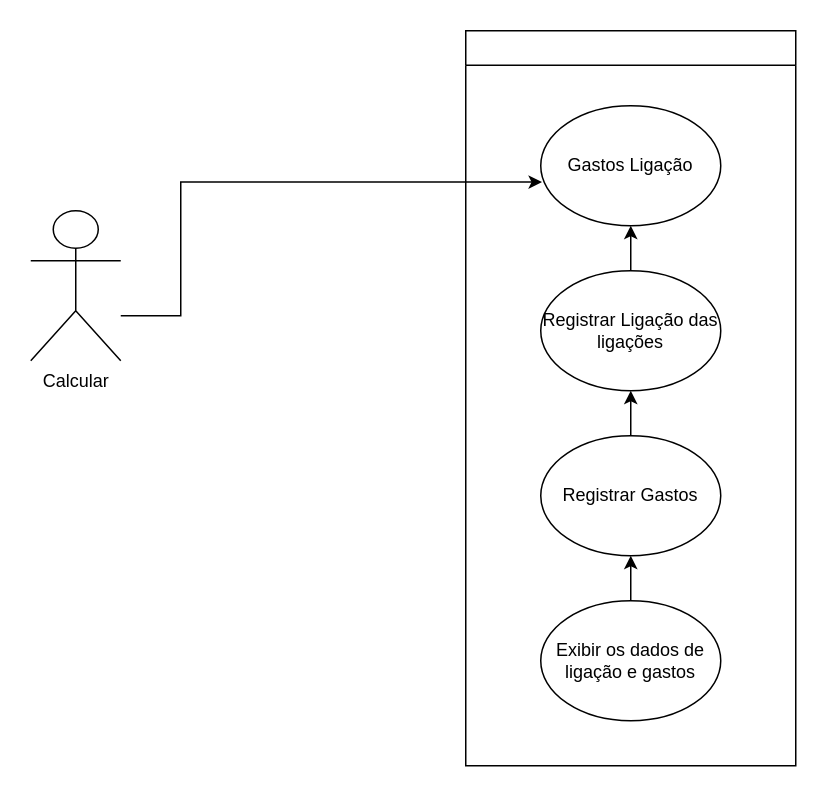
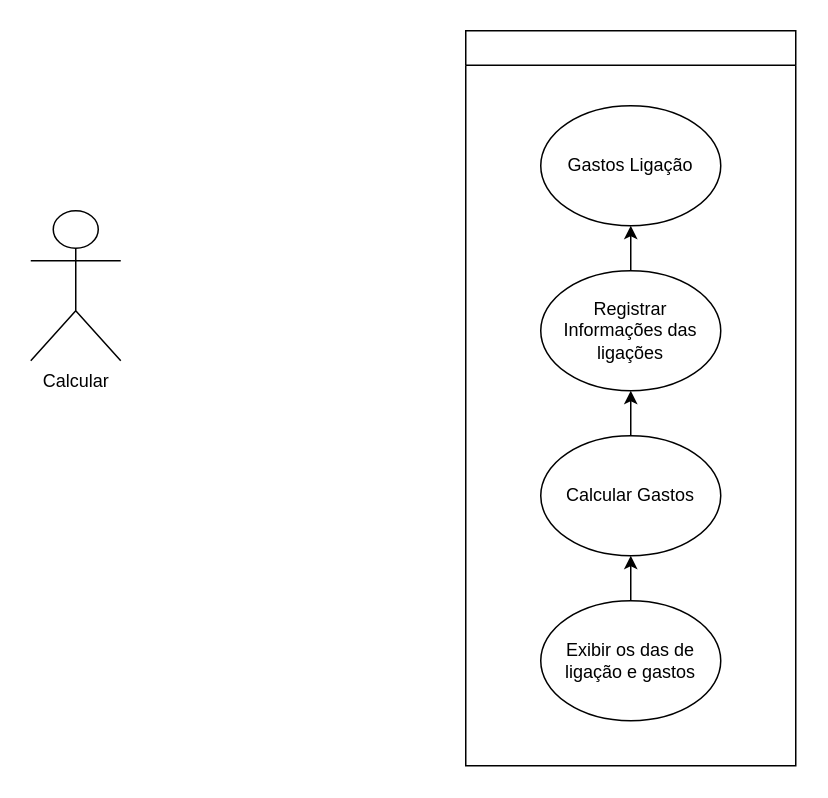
  <mxCell id="0" />
  <mxCell id="1" parent="0" />
- <mxCell id="2" value="" style="edgeStyle=orthogonalEdgeStyle;rounded=0;orthogonalLoop=1;jettySize=auto;html=1;entryX=0.007;entryY=0.636;entryDx=0;entryDy=0;entryPerimeter=0;" edge="1" parent="1" source="3" target="11"><mxGeometry relative="1" as="geometry"><Array as="points"><mxPoint x="120" y="210" /><mxPoint x="120" y="120" /><mxPoint x="361" y="120" /></Array></mxGeometry></mxCell>
  <mxCell id="3" value="Calcular" style="shape=umlActor;verticalLabelPosition=bottom;verticalAlign=top;html=1;outlineConnect=0;" vertex="1" parent="1"><mxGeometry x="20" y="140" width="60" height="100" as="geometry" /></mxCell>
  <mxCell id="4" value="" style="swimlane;whiteSpace=wrap;html=1;" vertex="1" parent="1"><mxGeometry x="310" y="20" width="220" height="490" as="geometry" /></mxCell>
  <mxCell id="5" value="" style="edgeStyle=orthogonalEdgeStyle;rounded=0;orthogonalLoop=1;jettySize=auto;html=1;" edge="1" parent="4" source="6" target="11"><mxGeometry relative="1" as="geometry"><mxPoint x="110" y="130" as="targetPoint" /></mxGeometry></mxCell>
- <mxCell id="6" value="Registrar Ligação das ligações" style="ellipse;whiteSpace=wrap;html=1;" vertex="1" parent="4"><mxGeometry x="50" y="160" width="120" height="80" as="geometry" /></mxCell>
+ <mxCell id="6" value="Registrar Informações das ligações" style="ellipse;whiteSpace=wrap;html=1;" vertex="1" parent="4"><mxGeometry x="50" y="160" width="120" height="80" as="geometry" /></mxCell>
  <mxCell id="7" value="" style="edgeStyle=orthogonalEdgeStyle;rounded=0;orthogonalLoop=1;jettySize=auto;html=1;" edge="1" parent="4" source="8" target="6"><mxGeometry relative="1" as="geometry" /></mxCell>
- <mxCell id="8" value="Registrar Gastos" style="ellipse;whiteSpace=wrap;html=1;" vertex="1" parent="4"><mxGeometry x="50" y="270" width="120" height="80" as="geometry" /></mxCell>
+ <mxCell id="8" value="Calcular Gastos" style="ellipse;whiteSpace=wrap;html=1;" vertex="1" parent="4"><mxGeometry x="50" y="270" width="120" height="80" as="geometry" /></mxCell>
  <mxCell id="9" value="" style="edgeStyle=orthogonalEdgeStyle;rounded=0;orthogonalLoop=1;jettySize=auto;html=1;" edge="1" parent="4" source="10" target="8"><mxGeometry relative="1" as="geometry" /></mxCell>
- <mxCell id="10" value="Exibir os dados de ligação e gastos" style="ellipse;whiteSpace=wrap;html=1;" vertex="1" parent="4"><mxGeometry x="50" y="380" width="120" height="80" as="geometry" /></mxCell>
+ <mxCell id="10" value="Exibir os das de ligação e gastos" style="ellipse;whiteSpace=wrap;html=1;" vertex="1" parent="4"><mxGeometry x="50" y="380" width="120" height="80" as="geometry" /></mxCell>
  <mxCell id="11" value="Gastos Ligação" style="ellipse;whiteSpace=wrap;html=1;" vertex="1" parent="4"><mxGeometry x="50" y="50" width="120" height="80" as="geometry" /></mxCell>
